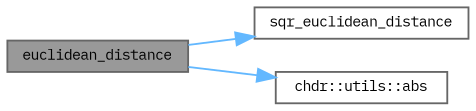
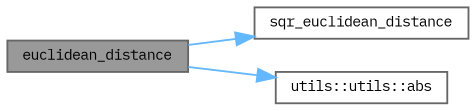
  digraph {
    fontname="IBM Plex Mono"
    rankdir=LR
    node [color=grey40 fillcolor=white fontname="IBM Plex Mono" fontsize=8 shape=box style=filled]
    edge [color=steelblue1 fontname="IBM Plex Mono" fontsize=8 labelfontname=Helvetica labelfontsize=8 style=solid]
    n1 [color=gray40 fillcolor=grey60 fontcolor=black height=0.2 label=euclidean_distance width=0.4]
    n2 [height=0.2 label=sqr_euclidean_distance width=0.4]
-   n3 [height=0.2 label="chdr::utils::abs" width=0.4]
+   n3 [height=0.2 label="utils::utils::abs" width=0.4]
    n1 -> n2
    n1 -> n3
  }
